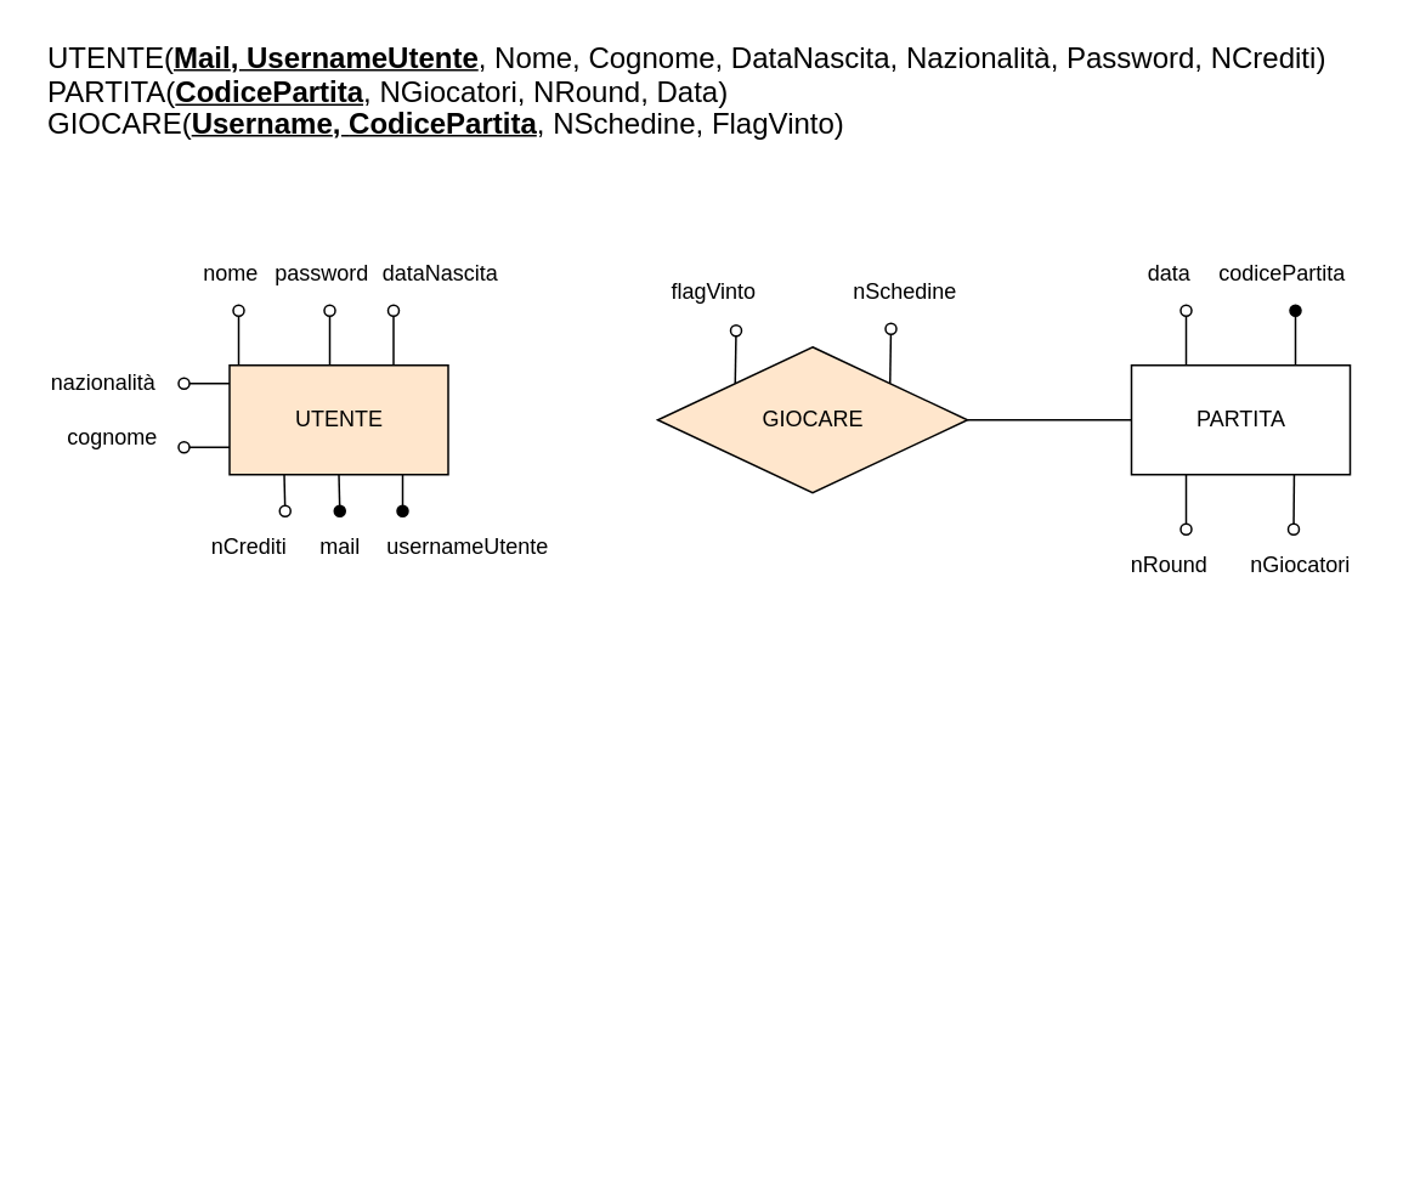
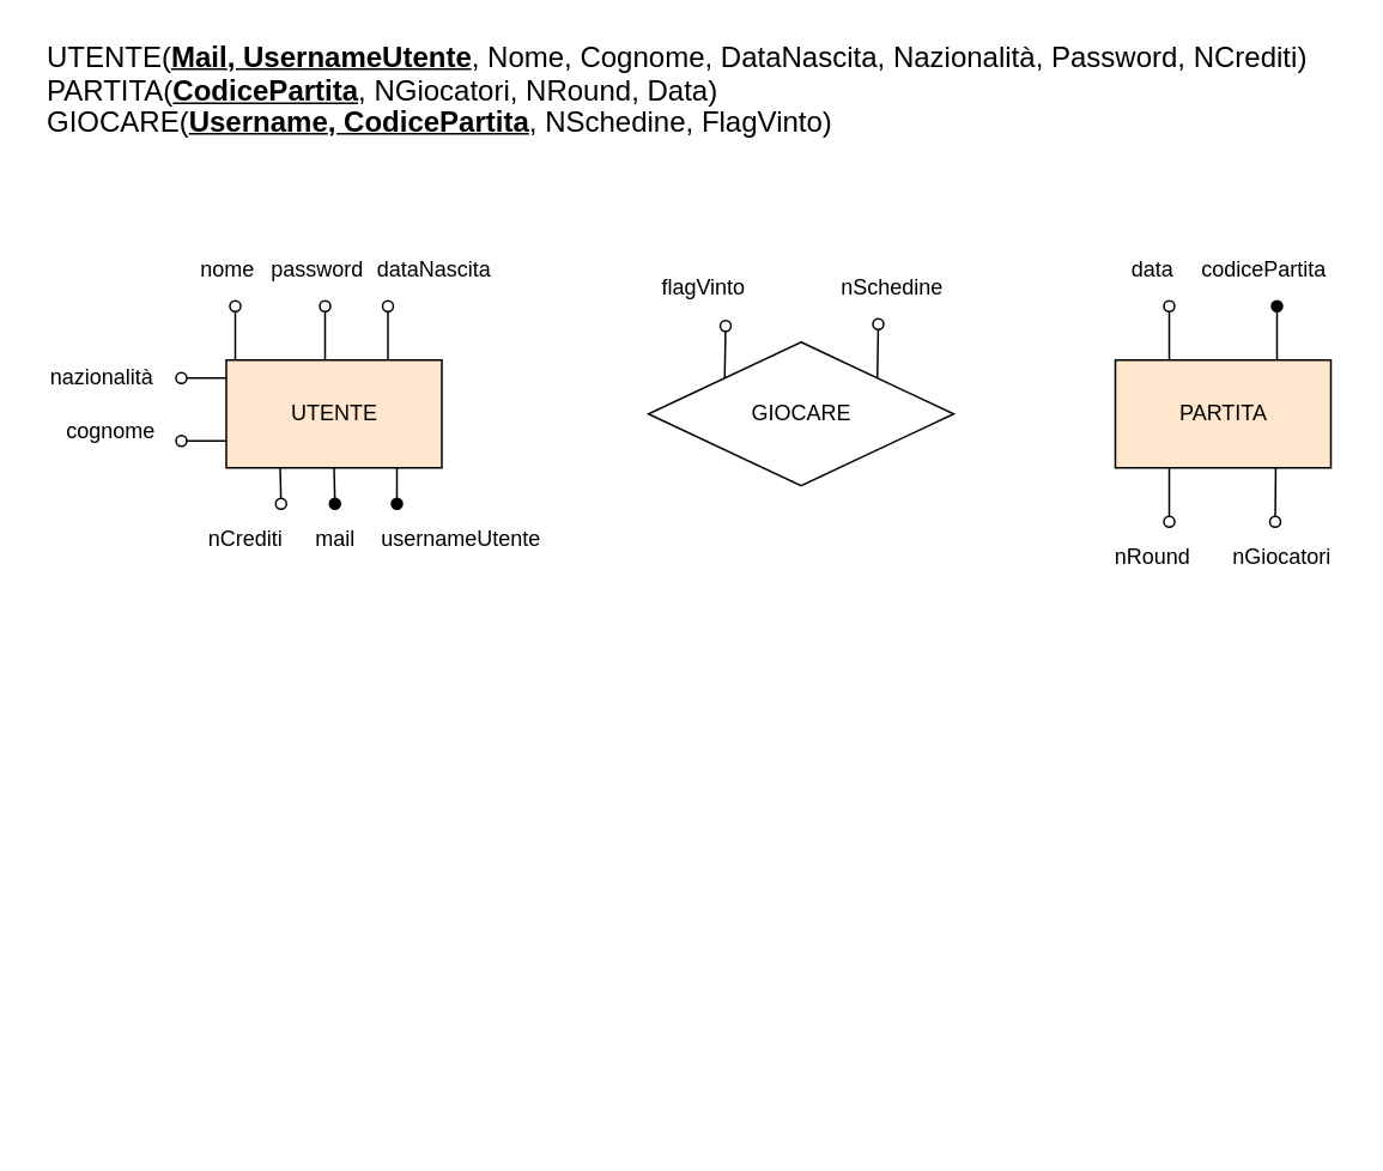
  <mxCell id="0" />
  <mxCell id="1" parent="0" />
  <mxCell id="2" value="UTENTE" style="rounded=0;whiteSpace=wrap;html=1;fillColor=#ffe6cc;" parent="1" vertex="1"><mxGeometry x="125.5" y="200" width="120" height="60" as="geometry" /></mxCell>
  <mxCell id="3" value="" style="endArrow=oval;html=1;endFill=0;" parent="1" edge="1"><mxGeometry width="50" height="50" relative="1" as="geometry"><mxPoint x="130.5" y="200" as="sourcePoint" /><mxPoint x="130.5" y="170" as="targetPoint" /></mxGeometry></mxCell>
  <mxCell id="4" value="nome" style="text;html=1;align=center;verticalAlign=middle;resizable=0;points=[];autosize=1;" parent="1" vertex="1"><mxGeometry x="100.5" y="140" width="50" height="20" as="geometry" /></mxCell>
  <mxCell id="5" value="cognome" style="text;html=1;align=center;verticalAlign=middle;resizable=0;points=[];autosize=1;" parent="1" vertex="1"><mxGeometry x="30.5" y="230" width="60" height="20" as="geometry" /></mxCell>
  <mxCell id="6" value="mail" style="text;html=1;align=center;verticalAlign=middle;resizable=0;points=[];autosize=1;" parent="1" vertex="1"><mxGeometry x="165.5" y="290" width="40" height="20" as="geometry" /></mxCell>
  <mxCell id="7" value="password" style="text;html=1;align=center;verticalAlign=middle;resizable=0;points=[];autosize=1;" parent="1" vertex="1"><mxGeometry x="140.5" y="140" width="70" height="20" as="geometry" /></mxCell>
  <mxCell id="8" value="" style="endArrow=oval;html=1;endFill=0;exitX=0.75;exitY=0;exitDx=0;exitDy=0;" parent="1" source="2" edge="1"><mxGeometry width="50" height="50" relative="1" as="geometry"><mxPoint x="130.5" y="59.8" as="sourcePoint" /><mxPoint x="215.5" y="170" as="targetPoint" /></mxGeometry></mxCell>
  <mxCell id="9" value="" style="endArrow=oval;html=1;endFill=1;exitX=0.5;exitY=1;exitDx=0;exitDy=0;" parent="1" source="2" edge="1"><mxGeometry width="50" height="50" relative="1" as="geometry"><mxPoint x="59.5" y="40" as="sourcePoint" /><mxPoint x="186" y="280" as="targetPoint" /></mxGeometry></mxCell>
  <mxCell id="10" value="" style="endArrow=oval;html=1;endFill=0;" parent="1" edge="1"><mxGeometry width="50" height="50" relative="1" as="geometry"><mxPoint x="180.5" y="200" as="sourcePoint" /><mxPoint x="180.5" y="170" as="targetPoint" /></mxGeometry></mxCell>
  <mxCell id="11" style="edgeStyle=orthogonalEdgeStyle;rounded=0;orthogonalLoop=1;jettySize=auto;html=1;startArrow=oval;startFill=0;endArrow=none;endFill=0;" parent="1" edge="1"><mxGeometry relative="1" as="geometry"><Array as="points"><mxPoint x="125.5" y="210" /></Array><mxPoint x="100.5" y="210" as="sourcePoint" /><mxPoint x="115.5" y="210" as="targetPoint" /></mxGeometry></mxCell>
  <mxCell id="12" value="dataNascita" style="text;html=1;align=center;verticalAlign=middle;resizable=0;points=[];autosize=1;" parent="1" vertex="1"><mxGeometry x="200.5" y="140" width="80" height="20" as="geometry" /></mxCell>
- <mxCell id="13" value="PARTITA" style="rounded=0;whiteSpace=wrap;html=1;" parent="1" vertex="1"><mxGeometry x="620.5" y="200" width="120" height="60" as="geometry" /></mxCell>
+ <mxCell id="13" value="PARTITA" style="rounded=0;whiteSpace=wrap;html=1;fillColor=#ffe6cc;" parent="1" vertex="1"><mxGeometry x="620.5" y="200" width="120" height="60" as="geometry" /></mxCell>
  <mxCell id="14" style="edgeStyle=orthogonalEdgeStyle;rounded=0;orthogonalLoop=1;jettySize=auto;html=1;startArrow=oval;startFill=0;endArrow=none;endFill=0;entryX=0.25;entryY=0;entryDx=0;entryDy=0;" parent="1" target="13" edge="1"><mxGeometry relative="1" as="geometry"><mxPoint x="536.5" y="201" as="targetPoint" /><mxPoint x="650.5" y="170" as="sourcePoint" /></mxGeometry></mxCell>
  <mxCell id="15" value="nGiocatori" style="text;html=1;align=center;verticalAlign=middle;resizable=0;points=[];autosize=1;" parent="1" vertex="1"><mxGeometry x="677.5" y="300" width="70" height="20" as="geometry" /></mxCell>
  <mxCell id="16" style="edgeStyle=orthogonalEdgeStyle;rounded=0;orthogonalLoop=1;jettySize=auto;html=1;startArrow=oval;startFill=1;endArrow=none;endFill=0;entryX=0.75;entryY=0;entryDx=0;entryDy=0;" parent="1" target="13" edge="1"><mxGeometry relative="1" as="geometry"><mxPoint x="620.5" y="202" as="targetPoint" /><mxPoint x="710.5" y="170" as="sourcePoint" /></mxGeometry></mxCell>
  <mxCell id="17" value="codicePartita" style="text;html=1;align=center;verticalAlign=middle;resizable=0;points=[];autosize=1;" parent="1" vertex="1"><mxGeometry x="657.5" y="140" width="90" height="20" as="geometry" /></mxCell>
- <mxCell id="18" value="GIOCARE" style="rhombus;whiteSpace=wrap;html=1;fillColor=#ffe6cc;" parent="1" vertex="1"><mxGeometry x="360.5" y="190" width="170" height="80" as="geometry" /></mxCell>
- <mxCell id="19" value="" style="endArrow=none;html=1;entryX=0;entryY=0.5;entryDx=0;entryDy=0;exitX=1;exitY=0.5;exitDx=0;exitDy=0;" parent="1" source="18" target="13" edge="1"><mxGeometry width="50" height="50" relative="1" as="geometry"><mxPoint x="430.5" y="230" as="sourcePoint" /><mxPoint x="470.5" y="200" as="targetPoint" /><Array as="points" /></mxGeometry></mxCell>
+ <mxCell id="18" value="GIOCARE" style="rhombus;whiteSpace=wrap;html=1;" parent="1" vertex="1"><mxGeometry x="360.5" y="190" width="170" height="80" as="geometry" /></mxCell>
  <mxCell id="20" value="" style="edgeStyle=orthogonalEdgeStyle;rounded=0;orthogonalLoop=1;jettySize=auto;html=1;startArrow=oval;startFill=0;endArrow=none;endFill=0;" parent="1" edge="1"><mxGeometry relative="1" as="geometry"><mxPoint x="264" y="630" as="targetPoint" /></mxGeometry></mxCell>
  <mxCell id="21" value="nRound" style="text;html=1;align=center;verticalAlign=middle;resizable=0;points=[];autosize=1;" parent="1" vertex="1"><mxGeometry x="610.5" y="300" width="60" height="20" as="geometry" /></mxCell>
  <mxCell id="22" value="nazionalità" style="text;html=1;align=center;verticalAlign=middle;resizable=0;points=[];autosize=1;" parent="1" vertex="1"><mxGeometry x="20.5" y="200" width="70" height="20" as="geometry" /></mxCell>
  <mxCell id="23" value="nSchedine" style="text;html=1;align=center;verticalAlign=middle;resizable=0;points=[];autosize=1;" parent="1" vertex="1"><mxGeometry x="460.5" y="150" width="70" height="20" as="geometry" /></mxCell>
  <mxCell id="24" value="" style="endArrow=oval;html=1;endFill=0;exitX=0;exitY=0.75;exitDx=0;exitDy=0;" parent="1" source="2" edge="1"><mxGeometry width="50" height="50" relative="1" as="geometry"><mxPoint x="120.5" y="80" as="sourcePoint" /><mxPoint x="100.5" y="245" as="targetPoint" /></mxGeometry></mxCell>
  <mxCell id="25" style="edgeStyle=orthogonalEdgeStyle;rounded=0;orthogonalLoop=1;jettySize=auto;html=1;startArrow=oval;startFill=0;endArrow=none;endFill=0;entryX=0.25;entryY=1;entryDx=0;entryDy=0;" parent="1" target="13" edge="1"><mxGeometry relative="1" as="geometry"><mxPoint x="641.5" y="311" as="targetPoint" /><mxPoint x="650.5" y="290" as="sourcePoint" /></mxGeometry></mxCell>
  <mxCell id="26" value="" style="endArrow=none;html=1;startArrow=oval;startFill=0;entryX=1;entryY=0;entryDx=0;entryDy=0;" parent="1" target="18" edge="1"><mxGeometry width="50" height="50" relative="1" as="geometry"><mxPoint x="488.5" y="180" as="sourcePoint" /><mxPoint x="338.5" y="180" as="targetPoint" /></mxGeometry></mxCell>
  <mxCell id="27" value="&lt;p style=&quot;margin-bottom: 0cm ; line-height: 1px ; background: transparent&quot;&gt;&lt;font size=&quot;3&quot;&gt;UTENTE(&lt;/font&gt;&lt;span style=&quot;font-size: medium&quot;&gt;&lt;b&gt;&lt;u&gt;Mail&lt;/u&gt;&lt;/b&gt;&lt;/span&gt;&lt;font size=&quot;3&quot;&gt;&lt;b&gt;&lt;u&gt;, UsernameUtente&lt;/u&gt;&lt;/b&gt;, Nome, Cognome, DataNascita, Nazionalità, Password, NCrediti&lt;/font&gt;&lt;font size=&quot;3&quot;&gt;)&lt;/font&gt;&lt;/p&gt;&lt;p style=&quot;margin-bottom: 0cm ; line-height: 1px ; background: transparent ; font-size: medium&quot;&gt;PARTITA(&lt;u&gt;&lt;b&gt;CodicePartita&lt;/b&gt;&lt;/u&gt;, NGiocatori, NRound, Data)&lt;/p&gt;&lt;p style=&quot;margin-bottom: 0cm ; line-height: 1px ; background: transparent ; font-size: medium&quot;&gt;GIOCARE(&lt;u&gt;&lt;b&gt;Username&lt;/b&gt;&lt;/u&gt;&lt;u&gt;&lt;b&gt;, &lt;/b&gt;&lt;/u&gt;&lt;u&gt;&lt;b&gt;CodicePartita&lt;/b&gt;&lt;/u&gt;, NSchedine, FlagVinto)&lt;/p&gt;" style="text;html=1;align=left;verticalAlign=middle;resizable=0;points=[];autosize=1;" parent="1" vertex="1"><mxGeometry x="24" y="20" width="720" height="50" as="geometry" /></mxCell>
  <mxCell id="28" value="flagVinto" style="text;html=1;align=center;verticalAlign=middle;resizable=0;points=[];autosize=1;" parent="1" vertex="1"><mxGeometry x="360.5" y="150" width="60" height="20" as="geometry" /></mxCell>
  <mxCell id="29" value="" style="endArrow=none;html=1;startArrow=oval;startFill=0;entryX=0;entryY=0;entryDx=0;entryDy=0;" parent="1" target="18" edge="1"><mxGeometry width="50" height="50" relative="1" as="geometry"><mxPoint x="403.5" y="181" as="sourcePoint" /><mxPoint x="250.5" y="210" as="targetPoint" /></mxGeometry></mxCell>
  <mxCell id="30" value="data" style="text;html=1;align=center;verticalAlign=middle;resizable=0;points=[];autosize=1;" parent="1" vertex="1"><mxGeometry x="620.5" y="140" width="40" height="20" as="geometry" /></mxCell>
  <mxCell id="31" style="edgeStyle=orthogonalEdgeStyle;rounded=0;orthogonalLoop=1;jettySize=auto;html=1;startArrow=oval;startFill=0;endArrow=none;endFill=0;entryX=0.25;entryY=1;entryDx=0;entryDy=0;" parent="1" edge="1"><mxGeometry relative="1" as="geometry"><mxPoint x="709.79" y="260" as="targetPoint" /><mxPoint x="709.5" y="290" as="sourcePoint" /></mxGeometry></mxCell>
  <mxCell id="32" value="usernameUtente" style="text;html=1;align=center;verticalAlign=middle;resizable=0;points=[];autosize=1;" parent="1" vertex="1"><mxGeometry x="205.5" y="290" width="100" height="20" as="geometry" /></mxCell>
  <mxCell id="33" value="" style="endArrow=none;html=1;startArrow=oval;startFill=1;" parent="1" edge="1"><mxGeometry width="50" height="50" relative="1" as="geometry"><mxPoint x="220.5" y="280" as="sourcePoint" /><mxPoint x="220.5" y="260" as="targetPoint" /></mxGeometry></mxCell>
  <mxCell id="34" value="nCrediti" style="text;html=1;align=center;verticalAlign=middle;resizable=0;points=[];autosize=1;strokeColor=none;" parent="1" vertex="1"><mxGeometry x="105.5" y="290" width="60" height="20" as="geometry" /></mxCell>
  <mxCell id="35" value="" style="endArrow=none;html=1;startArrow=oval;startFill=0;entryX=0.25;entryY=1;entryDx=0;entryDy=0;" parent="1" target="2" edge="1"><mxGeometry width="50" height="50" relative="1" as="geometry"><mxPoint x="156" y="280" as="sourcePoint" /><mxPoint x="130" y="320" as="targetPoint" /></mxGeometry></mxCell>
